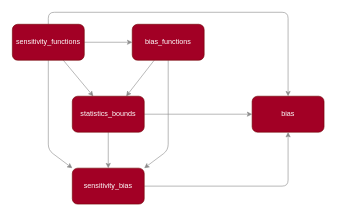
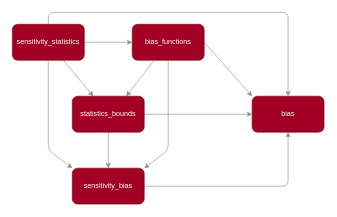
  <mxCell id="0" />
  <mxCell id="1" parent="0" />
  <mxCell id="2" style="edgeStyle=none;html=1;entryX=0;entryY=0.5;entryDx=0;entryDy=0;strokeColor=#8A8A8A;" parent="1" source="6" target="10" edge="1"><mxGeometry relative="1" as="geometry" /></mxCell>
  <mxCell id="3" style="edgeStyle=none;html=1;strokeColor=#8A8A8A;" parent="1" source="6" target="13" edge="1"><mxGeometry relative="1" as="geometry"><mxPoint x="180" y="160" as="targetPoint" /></mxGeometry></mxCell>
  <mxCell id="4" style="edgeStyle=none;html=1;strokeColor=#8A8A8A;" parent="1" source="6" edge="1"><mxGeometry relative="1" as="geometry"><mxPoint x="480" y="160" as="targetPoint" /><Array as="points"><mxPoint x="80" y="20" /><mxPoint x="480" y="20" /></Array></mxGeometry></mxCell>
  <mxCell id="5" style="edgeStyle=none;html=1;entryX=0;entryY=0;entryDx=0;entryDy=0;strokeColor=#8A8A8A;" parent="1" source="6" target="15" edge="1"><mxGeometry relative="1" as="geometry"><Array as="points"><mxPoint x="80" y="250" /></Array></mxGeometry></mxCell>
- <mxCell id="6" value="sensitivity_functions" style="rounded=1;whiteSpace=wrap;html=1;fillColor=#a20025;fontColor=#ffffff;strokeColor=#6F0000;" parent="1" vertex="1"><mxGeometry x="20" y="40" width="120" height="60" as="geometry" /></mxCell>
+ <mxCell id="6" value="sensitivity_statistics" style="rounded=1;whiteSpace=wrap;html=1;fillColor=#a20025;fontColor=#ffffff;strokeColor=#6F0000;" parent="1" vertex="1"><mxGeometry x="20" y="40" width="120" height="60" as="geometry" /></mxCell>
  <mxCell id="7" style="edgeStyle=none;html=1;entryX=0.75;entryY=0;entryDx=0;entryDy=0;strokeColor=#8A8A8A;" parent="1" source="10" target="13" edge="1"><mxGeometry relative="1" as="geometry" /></mxCell>
+ <mxCell id="8" style="edgeStyle=none;html=1;exitX=1;exitY=0.5;exitDx=0;exitDy=0;entryX=0;entryY=0;entryDx=0;entryDy=0;sketch=0;shadow=0;strokeColor=#8A8A8A;" parent="1" source="10" target="16" edge="1"><mxGeometry relative="1" as="geometry" /></mxCell>
  <mxCell id="9" style="edgeStyle=none;html=1;entryX=1;entryY=0;entryDx=0;entryDy=0;strokeColor=#8A8A8A;" parent="1" source="10" target="15" edge="1"><mxGeometry relative="1" as="geometry"><Array as="points"><mxPoint x="280" y="250" /></Array></mxGeometry></mxCell>
  <mxCell id="10" value="bias_functions" style="rounded=1;whiteSpace=wrap;html=1;fillColor=#a20025;fontColor=#ffffff;strokeColor=#6F0000;" parent="1" vertex="1"><mxGeometry x="220" y="40" width="120" height="60" as="geometry" /></mxCell>
  <mxCell id="11" style="edgeStyle=none;html=1;entryX=0.5;entryY=0;entryDx=0;entryDy=0;strokeColor=#8A8A8A;" parent="1" source="13" target="15" edge="1"><mxGeometry relative="1" as="geometry" /></mxCell>
  <mxCell id="12" style="edgeStyle=none;html=1;entryX=0;entryY=0.5;entryDx=0;entryDy=0;strokeColor=#8A8A8A;" parent="1" source="13" target="16" edge="1"><mxGeometry relative="1" as="geometry" /></mxCell>
  <mxCell id="13" value="statistics_bounds" style="rounded=1;whiteSpace=wrap;html=1;fillColor=#a20025;fontColor=#ffffff;strokeColor=#6F0000;" parent="1" vertex="1"><mxGeometry x="120" y="160" width="120" height="60" as="geometry" /></mxCell>
  <mxCell id="14" style="edgeStyle=none;html=1;entryX=0.5;entryY=1;entryDx=0;entryDy=0;strokeColor=#8A8A8A;" parent="1" source="15" target="16" edge="1"><mxGeometry relative="1" as="geometry"><mxPoint x="500" y="310" as="targetPoint" /><Array as="points"><mxPoint x="480" y="310" /></Array></mxGeometry></mxCell>
  <mxCell id="15" value="sensitivity_bias" style="rounded=1;whiteSpace=wrap;html=1;fillColor=#a20025;fontColor=#ffffff;strokeColor=#6F0000;" parent="1" vertex="1"><mxGeometry x="120" y="280" width="120" height="60" as="geometry" /></mxCell>
  <mxCell id="16" value="bias" style="rounded=1;whiteSpace=wrap;html=1;fillColor=#a20025;fontColor=#ffffff;strokeColor=#6F0000;" parent="1" vertex="1"><mxGeometry x="420" y="160" width="120" height="60" as="geometry" /></mxCell>
